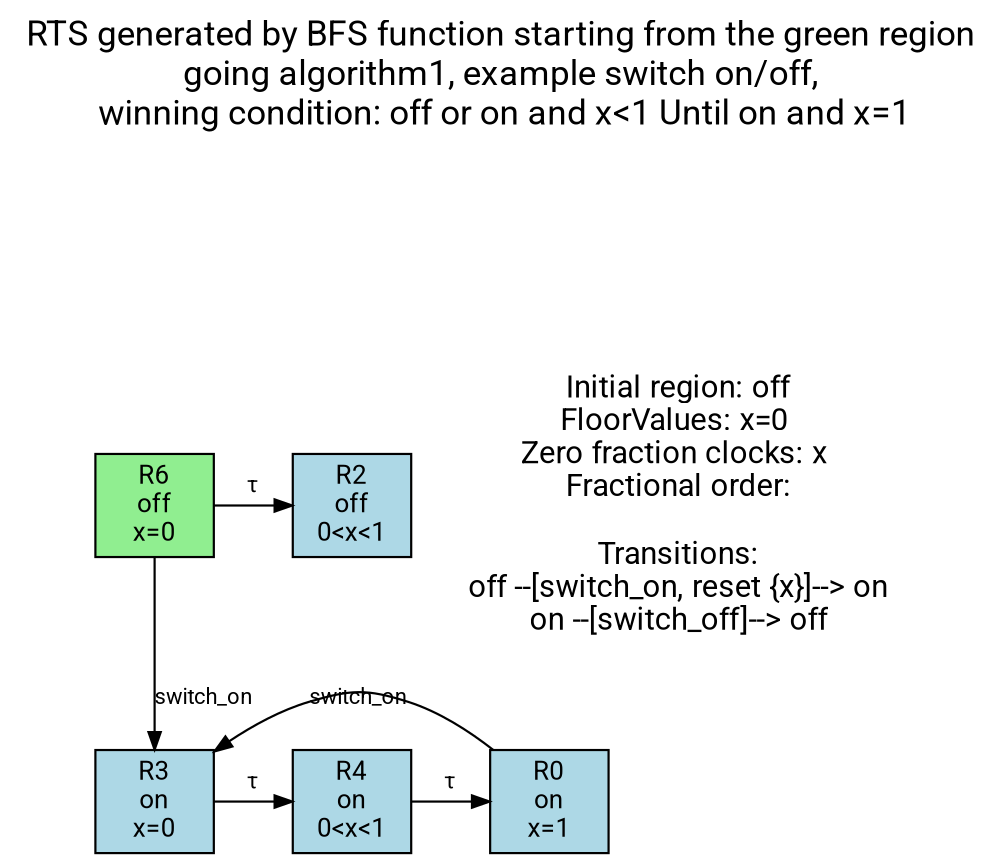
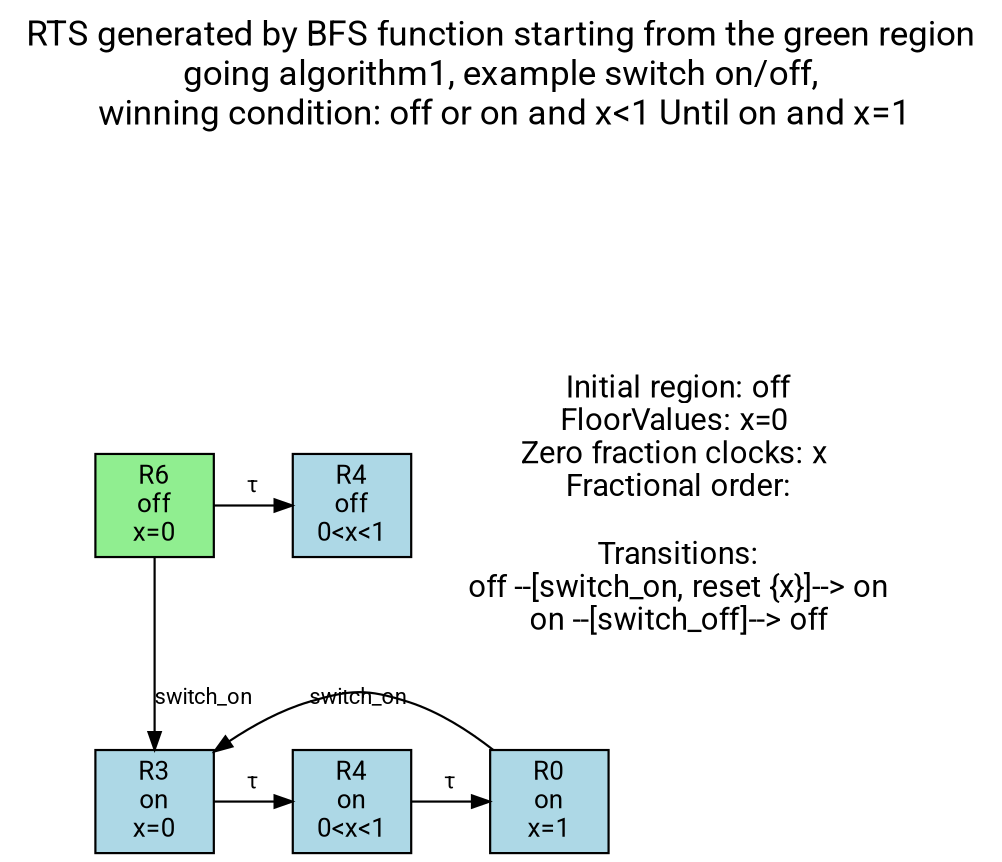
  digraph {
    fontname=Roboto
    fontsize=16
    label="RTS generated by BFS function starting from the green region\ngoing algorithm1, example switch on/off,\n winning condition: off or on and x<1 Until on and x=1\n\n"
    labelloc=t
    rankdir=TB
    splines=true
    node [fillcolor=lightblue fontname=Roboto fontsize=12 shape=box style=filled]
    edge [arrowsize=0.8 color=black fontname=Roboto fontsize=10]
    n1 [fillcolor=lightgreen label="R6\noff\nx=0"]
-   n2 [label="R2\noff\n0<x<1"]
+   n2 [label="R4\noff\n0<x<1"]
    n3 [label="R0\non\nx=1"]
    n4 [label="R3\non\nx=0"]
    n5 [label="R4\non\n0<x<1"]
    n6 [label="Initial region: off\nFloorValues: x=0 \nZero fraction clocks: x \nFractional order:\n\nTransitions:\noff --[switch_on, reset {x}]--> on\non --[switch_off]--> off\n" shape=plaintext fillcolor="" fontsize="" style=""]
    subgraph sub_1 {
      rank=same
      n1
      n2
    }
    subgraph sub_2 {
      rank=same
      n3
      n4
      n5
    }
    n1 -> n2 [label="τ"]
    n1 -> n4 [label=switch_on]
    n3 -> n4 [label=switch_on]
    n4 -> n5 [label="τ"]
    n5 -> n3 [label="τ"]
  }
